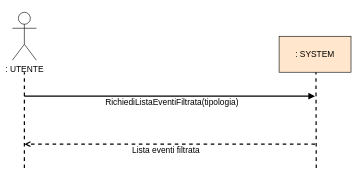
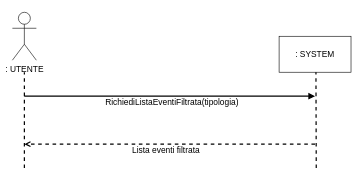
  <mxCell id="0" />
  <mxCell id="1" parent="0" />
  <mxCell id="2" value="&lt;font style=&quot;font-size: 14px;&quot;&gt;: UTENTE&lt;/font&gt;" style="shape=umlActor;verticalLabelPosition=bottom;verticalAlign=top;html=1;outlineConnect=0;" vertex="1" parent="1"><mxGeometry x="20" y="20" width="40" height="80" as="geometry" /></mxCell>
  <mxCell id="3" value="" style="endArrow=none;dashed=1;html=1;rounded=0;fontSize=14;strokeWidth=2;" edge="1" parent="1"><mxGeometry width="50" height="50" relative="1" as="geometry"><mxPoint x="40" y="280" as="sourcePoint" /><mxPoint x="40" y="120" as="targetPoint" /></mxGeometry></mxCell>
- <mxCell id="4" value=": SYSTEM" style="rounded=0;whiteSpace=wrap;html=1;fontSize=14;fillColor=#ffe6cc;" vertex="1" parent="1"><mxGeometry x="465" y="60" width="120" height="60" as="geometry" /></mxCell>
+ <mxCell id="4" value=": SYSTEM" style="rounded=0;whiteSpace=wrap;html=1;fontSize=14;" vertex="1" parent="1"><mxGeometry x="465" y="60" width="120" height="60" as="geometry" /></mxCell>
  <mxCell id="5" value="" style="endArrow=none;dashed=1;html=1;rounded=0;fontSize=14;strokeWidth=2;" edge="1" parent="1"><mxGeometry width="50" height="50" relative="1" as="geometry"><mxPoint x="527" y="280" as="sourcePoint" /><mxPoint x="526.5" y="120" as="targetPoint" /></mxGeometry></mxCell>
  <mxCell id="6" value="" style="endArrow=block;html=1;rounded=0;strokeWidth=2;fontSize=14;endFill=1;" edge="1" parent="1"><mxGeometry width="50" height="50" relative="1" as="geometry"><mxPoint x="40" y="160" as="sourcePoint" /><mxPoint x="525" y="160" as="targetPoint" /></mxGeometry></mxCell>
  <mxCell id="7" value="RichiediListaEventiFiltrata(tipologia)" style="edgeLabel;html=1;align=center;verticalAlign=middle;resizable=0;points=[];fontSize=14;" vertex="1" connectable="0" parent="6"><mxGeometry x="-0.061" relative="1" as="geometry"><mxPoint x="17" y="10" as="offset" /></mxGeometry></mxCell>
  <mxCell id="8" value="" style="endArrow=open;html=1;rounded=0;strokeWidth=2;fontSize=14;endFill=0;dashed=1;" edge="1" parent="1"><mxGeometry width="50" height="50" relative="1" as="geometry"><mxPoint x="525" y="240" as="sourcePoint" /><mxPoint x="40" y="240" as="targetPoint" /></mxGeometry></mxCell>
  <mxCell id="9" value="Lista eventi filtrata" style="edgeLabel;html=1;align=center;verticalAlign=middle;resizable=0;points=[];fontSize=14;" vertex="1" connectable="0" parent="8"><mxGeometry x="-0.061" relative="1" as="geometry"><mxPoint x="-22" y="10" as="offset" /></mxGeometry></mxCell>
